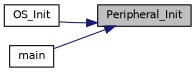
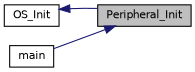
  digraph {
    rankdir=RL
    node [color=black fillcolor=white fontname=Helvetica fontsize=10 shape=record style=filled]
    edge [color=midnightblue dir=back fontname=Helvetica fontsize=10 labelfontname=Helvetica labelfontsize=10 style=solid]
    n1 [fillcolor=grey75 fontcolor=black height=0.2 label=Peripheral_Init width=0.4]
    n2 [height=0.2 label=OS_Init width=0.4]
    n3 [height=0.2 label=main width=0.4]
-   n1 -> n2
+   n2 -> n1
    n1 -> n3
  }
